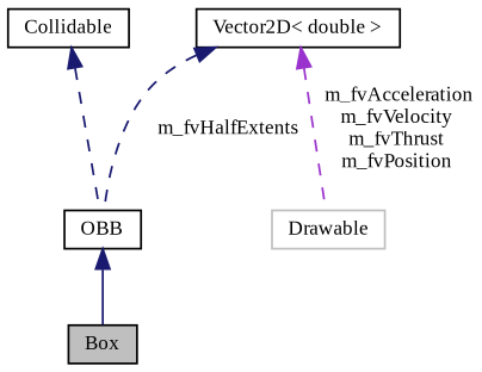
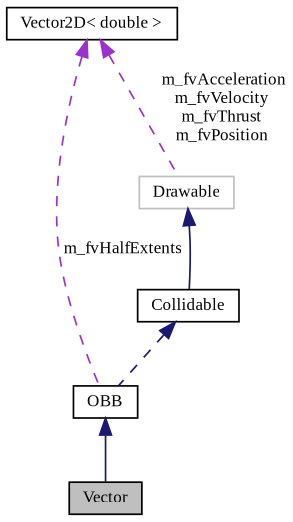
  digraph {
    fontname="Liberation Serif"
    node [color=black fillcolor=white fontname="Liberation Serif" fontsize=10 shape=record style=filled]
    edge [color=midnightblue dir=back fontname="Liberation Serif" fontsize=10 labelfontname=Helvetica labelfontsize=10 style=dashed]
-   n1 [fillcolor=grey75 fontcolor=black height=0.2 label=Box width=0.4]
+   n1 [fillcolor=grey75 fontcolor=black height=0.2 label=Vector width=0.4]
    n2 [height=0.2 label=OBB width=0.4]
    n3 [height=0.2 label=Collidable width=0.4]
    n4 [color=grey75 height=0.2 label=Drawable width=0.4]
    n5 [height=0.2 label="Vector2D\< double \>" width=0.4]
    n2 -> n1 [style=solid]
    n3 -> n2
-   n5 -> n2 [label=" m_fvHalfExtents"]
+   n4 -> n3 [style=solid]
+   n5 -> n2 [color=darkorchid3 label=" m_fvHalfExtents"]
    n5 -> n4 [color=darkorchid3 label=" m_fvAcceleration\nm_fvVelocity\nm_fvThrust\nm_fvPosition"]
  }
